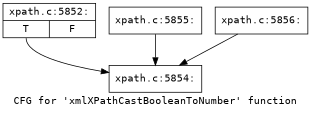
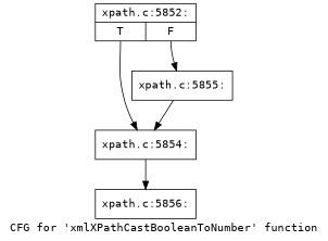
  digraph {
    fontname="DejaVu Sans Mono"
    label="CFG for 'xmlXPathCastBooleanToNumber' function"
    node [fontname="DejaVu Sans Mono" shape=record]
    edge [fontname="DejaVu Sans Mono"]
    n1 [label="{xpath.c:5852:|{<s0>T|<s1>F}}"]
    n2 [label="{xpath.c:5854:}"]
    n3 [label="{xpath.c:5855:}"]
    n4 [label="{xpath.c:5856:}"]
    n1 -> n2 [tailport=s0]
-   n4 -> n2
+   n1 -> n3 [tailport=s1]
+   n2 -> n4
    n3 -> n2
  }
